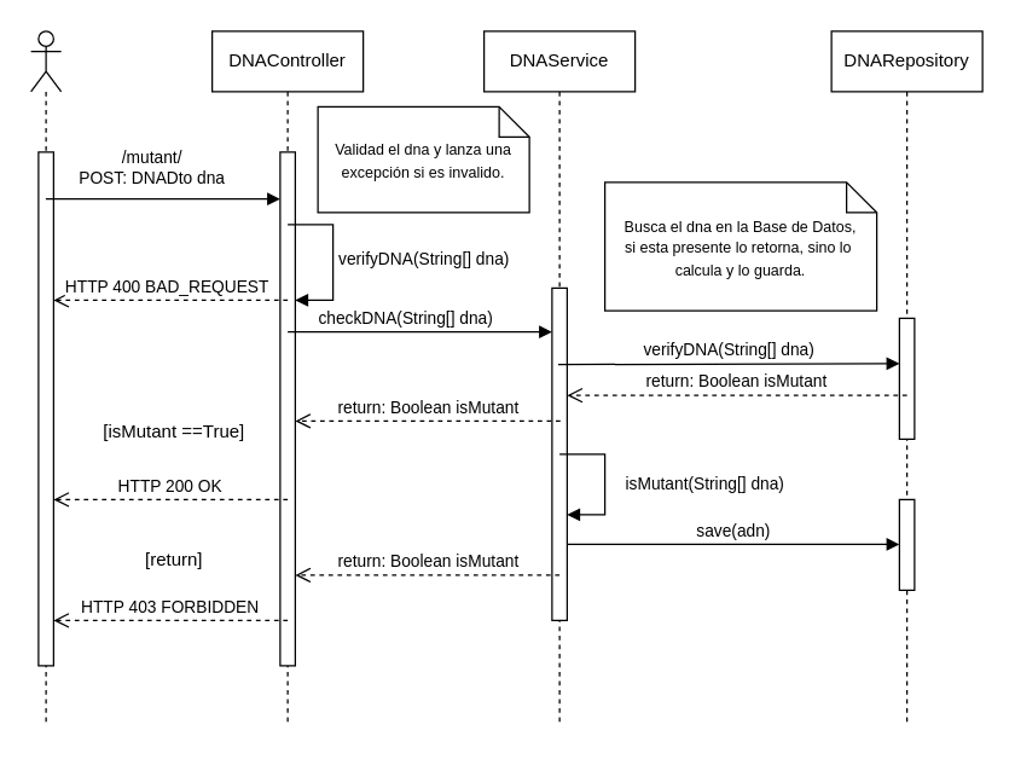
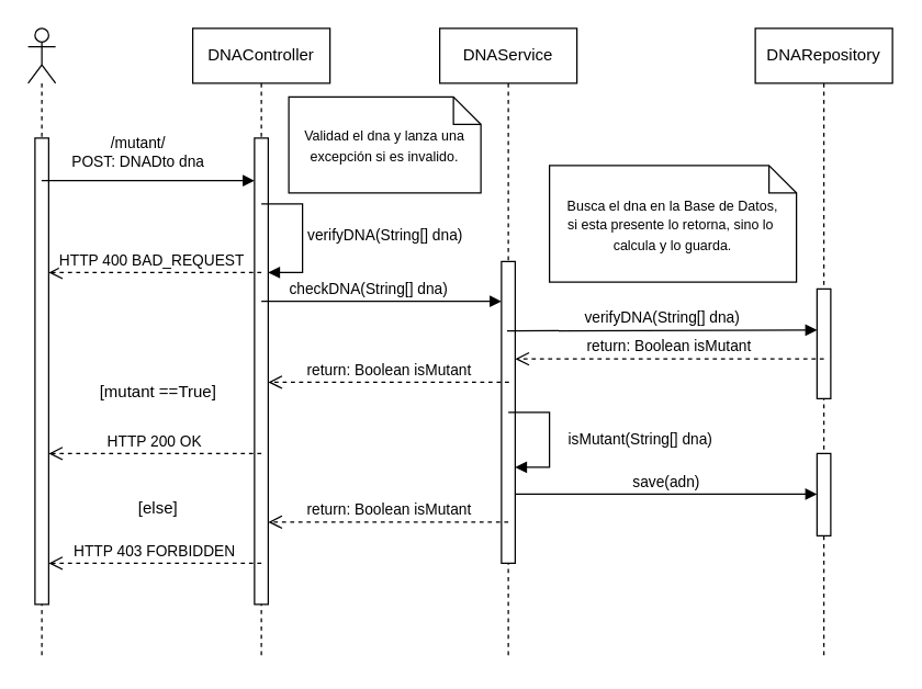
  <mxCell id="0" />
  <mxCell id="1" parent="0" />
  <mxCell id="2" value="DNAController" style="shape=umlLifeline;perimeter=lifelinePerimeter;whiteSpace=wrap;html=1;container=1;dropTarget=0;collapsible=0;recursiveResize=0;outlineConnect=0;portConstraint=eastwest;newEdgeStyle={&quot;curved&quot;:0,&quot;rounded&quot;:0};" parent="1" vertex="1"><mxGeometry x="140" y="20" width="100" height="460" as="geometry" /></mxCell>
  <mxCell id="3" value="" style="html=1;points=[[0,0,0,0,5],[0,1,0,0,-5],[1,0,0,0,5],[1,1,0,0,-5]];perimeter=orthogonalPerimeter;outlineConnect=0;targetShapes=umlLifeline;portConstraint=eastwest;newEdgeStyle={&quot;curved&quot;:0,&quot;rounded&quot;:0};" parent="2" vertex="1"><mxGeometry x="45" y="80" width="10" height="340" as="geometry" /></mxCell>
  <mxCell id="4" value="DNAService" style="shape=umlLifeline;perimeter=lifelinePerimeter;whiteSpace=wrap;html=1;container=1;dropTarget=0;collapsible=0;recursiveResize=0;outlineConnect=0;portConstraint=eastwest;newEdgeStyle={&quot;curved&quot;:0,&quot;rounded&quot;:0};" parent="1" vertex="1"><mxGeometry x="320" y="20" width="100" height="460" as="geometry" /></mxCell>
  <mxCell id="5" value="" style="html=1;points=[[0,0,0,0,5],[0,1,0,0,-5],[1,0,0,0,5],[1,1,0,0,-5]];perimeter=orthogonalPerimeter;outlineConnect=0;targetShapes=umlLifeline;portConstraint=eastwest;newEdgeStyle={&quot;curved&quot;:0,&quot;rounded&quot;:0};" parent="4" vertex="1"><mxGeometry x="45" y="170" width="10" height="220" as="geometry" /></mxCell>
  <mxCell id="6" value="checkDNA(String[] dna)" style="html=1;verticalAlign=bottom;endArrow=block;curved=0;rounded=0;" parent="1" edge="1"><mxGeometry x="-0.109" relative="1" as="geometry"><mxPoint x="190" y="219" as="sourcePoint" /><mxPoint x="365" y="219" as="targetPoint" /><mxPoint as="offset" /></mxGeometry></mxCell>
  <mxCell id="7" value="&lt;font size=&quot;1&quot;&gt;Validad el dna y lanza una excepción si es invalido.&lt;/font&gt;" style="shape=note;size=20;whiteSpace=wrap;html=1;" parent="1" vertex="1"><mxGeometry x="210" y="70" width="140" height="70" as="geometry" /></mxCell>
  <mxCell id="8" value="DNARepository" style="shape=umlLifeline;perimeter=lifelinePerimeter;whiteSpace=wrap;html=1;container=1;dropTarget=0;collapsible=0;recursiveResize=0;outlineConnect=0;portConstraint=eastwest;newEdgeStyle={&quot;curved&quot;:0,&quot;rounded&quot;:0};" parent="1" vertex="1"><mxGeometry x="550" y="20" width="100" height="460" as="geometry" /></mxCell>
  <mxCell id="9" value="" style="html=1;points=[[0,0,0,0,5],[0,1,0,0,-5],[1,0,0,0,5],[1,1,0,0,-5]];perimeter=orthogonalPerimeter;outlineConnect=0;targetShapes=umlLifeline;portConstraint=eastwest;newEdgeStyle={&quot;curved&quot;:0,&quot;rounded&quot;:0};" parent="8" vertex="1"><mxGeometry x="45" y="310" width="10" height="60" as="geometry" /></mxCell>
  <mxCell id="10" value="&lt;span style=&quot;font-size: 10px;&quot;&gt;Busca el dna en la Base de Datos,&lt;/span&gt;&lt;div&gt;&lt;span style=&quot;font-size: 10px;&quot;&gt;si esta presente lo retorna, sino lo&amp;nbsp;&lt;/span&gt;&lt;/div&gt;&lt;div&gt;&lt;span style=&quot;font-size: 10px;&quot;&gt;calcula y lo guarda.&lt;/span&gt;&lt;/div&gt;" style="shape=note;size=20;whiteSpace=wrap;html=1;" parent="1" vertex="1"><mxGeometry x="400" y="120" width="180" height="85" as="geometry" /></mxCell>
  <mxCell id="11" value="" style="shape=umlLifeline;perimeter=lifelinePerimeter;whiteSpace=wrap;html=1;container=1;dropTarget=0;collapsible=0;recursiveResize=0;outlineConnect=0;portConstraint=eastwest;newEdgeStyle={&quot;curved&quot;:0,&quot;rounded&quot;:0};participant=umlActor;" parent="1" vertex="1"><mxGeometry x="20" y="20" width="20" height="460" as="geometry" /></mxCell>
  <mxCell id="12" value="" style="html=1;points=[[0,0,0,0,5],[0,1,0,0,-5],[1,0,0,0,5],[1,1,0,0,-5]];perimeter=orthogonalPerimeter;outlineConnect=0;targetShapes=umlLifeline;portConstraint=eastwest;newEdgeStyle={&quot;curved&quot;:0,&quot;rounded&quot;:0};" parent="11" vertex="1"><mxGeometry x="5" y="80" width="10" height="340" as="geometry" /></mxCell>
  <mxCell id="13" value="return: Boolean isMutant" style="html=1;verticalAlign=bottom;endArrow=open;dashed=1;endSize=8;curved=0;rounded=0;" parent="1" edge="1" target="3"><mxGeometry x="-0.001" relative="1" as="geometry"><mxPoint x="370" y="380" as="sourcePoint" /><mxPoint x="187.5" y="380" as="targetPoint" /><mxPoint as="offset" /></mxGeometry></mxCell>
- <mxCell id="14" value="[isMutant ==True]" style="text;html=1;align=center;verticalAlign=middle;whiteSpace=wrap;rounded=0;" parent="1" vertex="1"><mxGeometry x="50" y="270" width="130" height="30" as="geometry" /></mxCell>
- <mxCell id="15" value="[return]" style="text;html=1;align=center;verticalAlign=middle;whiteSpace=wrap;rounded=0;" parent="1" vertex="1"><mxGeometry x="60" y="360" width="110" height="20" as="geometry" /></mxCell>
+ <mxCell id="14" value="[mutant ==True]" style="text;html=1;align=center;verticalAlign=middle;whiteSpace=wrap;rounded=0;" parent="1" vertex="1"><mxGeometry x="50" y="270" width="130" height="30" as="geometry" /></mxCell>
+ <mxCell id="15" value="[else]" style="text;html=1;align=center;verticalAlign=middle;whiteSpace=wrap;rounded=0;" parent="1" vertex="1"><mxGeometry x="60" y="360" width="110" height="20" as="geometry" /></mxCell>
  <mxCell id="16" value="HTTP 403 FORBIDDEN" style="html=1;verticalAlign=bottom;endArrow=open;dashed=1;endSize=8;curved=0;rounded=0;" parent="1" edge="1" target="12"><mxGeometry x="0.004" relative="1" as="geometry"><mxPoint x="42.5" y="410" as="targetPoint" /><mxPoint x="190" y="410" as="sourcePoint" /><mxPoint as="offset" /></mxGeometry></mxCell>
  <mxCell id="17" value="&lt;span style=&quot;text-align: left;&quot;&gt;verifyDNA(String[] dna)&lt;/span&gt;" style="html=1;verticalAlign=bottom;endArrow=block;curved=0;rounded=0;entryX=0;entryY=0;entryDx=0;entryDy=5;exitX=0.407;exitY=0.23;exitDx=0;exitDy=0;exitPerimeter=0;" parent="1" source="5" edge="1"><mxGeometry x="0.003" relative="1" as="geometry"><mxPoint x="375" y="240" as="sourcePoint" /><mxPoint x="595" y="240" as="targetPoint" /><mxPoint as="offset" /></mxGeometry></mxCell>
  <mxCell id="18" value="save(adn)" style="html=1;verticalAlign=bottom;endArrow=block;curved=0;rounded=0;" parent="1" edge="1"><mxGeometry relative="1" as="geometry"><mxPoint x="375" y="359.66" as="sourcePoint" /><mxPoint x="595" y="359.66" as="targetPoint" /></mxGeometry></mxCell>
  <mxCell id="19" value="verifyDNA(String[] dna)" style="html=1;align=left;spacingLeft=2;endArrow=block;rounded=0;edgeStyle=orthogonalEdgeStyle;curved=0;rounded=0;" parent="1" edge="1"><mxGeometry x="0.011" relative="1" as="geometry"><mxPoint x="190" y="148" as="sourcePoint" /><Array as="points"><mxPoint x="190" y="148" /><mxPoint x="220" y="148" /><mxPoint x="220" y="198" /></Array><mxPoint x="195" y="198" as="targetPoint" /><mxPoint as="offset" /></mxGeometry></mxCell>
  <mxCell id="20" value="HTTP 400 BAD_REQUEST" style="html=1;verticalAlign=bottom;endArrow=open;dashed=1;endSize=8;curved=0;rounded=0;" edge="1" parent="1"><mxGeometry x="0.032" relative="1" as="geometry"><mxPoint x="35" y="198" as="targetPoint" /><mxPoint x="190" y="198" as="sourcePoint" /><mxPoint as="offset" /></mxGeometry></mxCell>
  <mxCell id="21" value="/mutant/&lt;br&gt;POST: DNADto dna" style="html=1;verticalAlign=bottom;endArrow=block;curved=0;rounded=0;entryX=0;entryY=0;entryDx=0;entryDy=5;" parent="1" edge="1"><mxGeometry x="-0.093" y="5" relative="1" as="geometry"><mxPoint x="29.81" y="131" as="sourcePoint" /><mxPoint x="185" y="131" as="targetPoint" /><mxPoint as="offset" /></mxGeometry></mxCell>
  <mxCell id="22" value="isMutant(String[] dna)" style="html=1;align=left;spacingLeft=2;endArrow=block;rounded=0;edgeStyle=orthogonalEdgeStyle;curved=0;rounded=0;" parent="1" edge="1" target="5"><mxGeometry x="0.053" y="10" relative="1" as="geometry"><mxPoint x="370" y="300" as="sourcePoint" /><Array as="points"><mxPoint x="400" y="300" /><mxPoint x="400" y="340" /></Array><mxPoint x="375" y="330" as="targetPoint" /><mxPoint as="offset" /></mxGeometry></mxCell>
  <mxCell id="23" value="" style="html=1;points=[[0,0,0,0,5],[0,1,0,0,-5],[1,0,0,0,5],[1,1,0,0,-5]];perimeter=orthogonalPerimeter;outlineConnect=0;targetShapes=umlLifeline;portConstraint=eastwest;newEdgeStyle={&quot;curved&quot;:0,&quot;rounded&quot;:0};" vertex="1" parent="1"><mxGeometry x="595" y="210" width="10" height="80" as="geometry" /></mxCell>
  <mxCell id="24" value="return: Boolean isMutant" style="html=1;verticalAlign=bottom;endArrow=open;dashed=1;endSize=8;curved=0;rounded=0;exitX=0;exitY=1;exitDx=0;exitDy=-5;" parent="1" edge="1" target="5"><mxGeometry x="0.005" relative="1" as="geometry"><mxPoint x="380" y="260" as="targetPoint" /><mxPoint x="600" y="261" as="sourcePoint" /><mxPoint as="offset" /></mxGeometry></mxCell>
  <mxCell id="25" value="return: Boolean isMutant" style="html=1;verticalAlign=bottom;endArrow=open;dashed=1;endSize=8;curved=0;rounded=0;" edge="1" parent="1" target="3"><mxGeometry x="-0.001" relative="1" as="geometry"><mxPoint x="370.5" y="278" as="sourcePoint" /><mxPoint x="200" y="278" as="targetPoint" /><mxPoint as="offset" /></mxGeometry></mxCell>
  <mxCell id="26" value="HTTP 200 OK" style="html=1;verticalAlign=bottom;endArrow=open;dashed=1;endSize=8;curved=0;rounded=0;" parent="1" edge="1" target="12"><mxGeometry relative="1" as="geometry"><mxPoint x="40" y="330" as="targetPoint" /><mxPoint x="190" y="330" as="sourcePoint" /></mxGeometry></mxCell>
